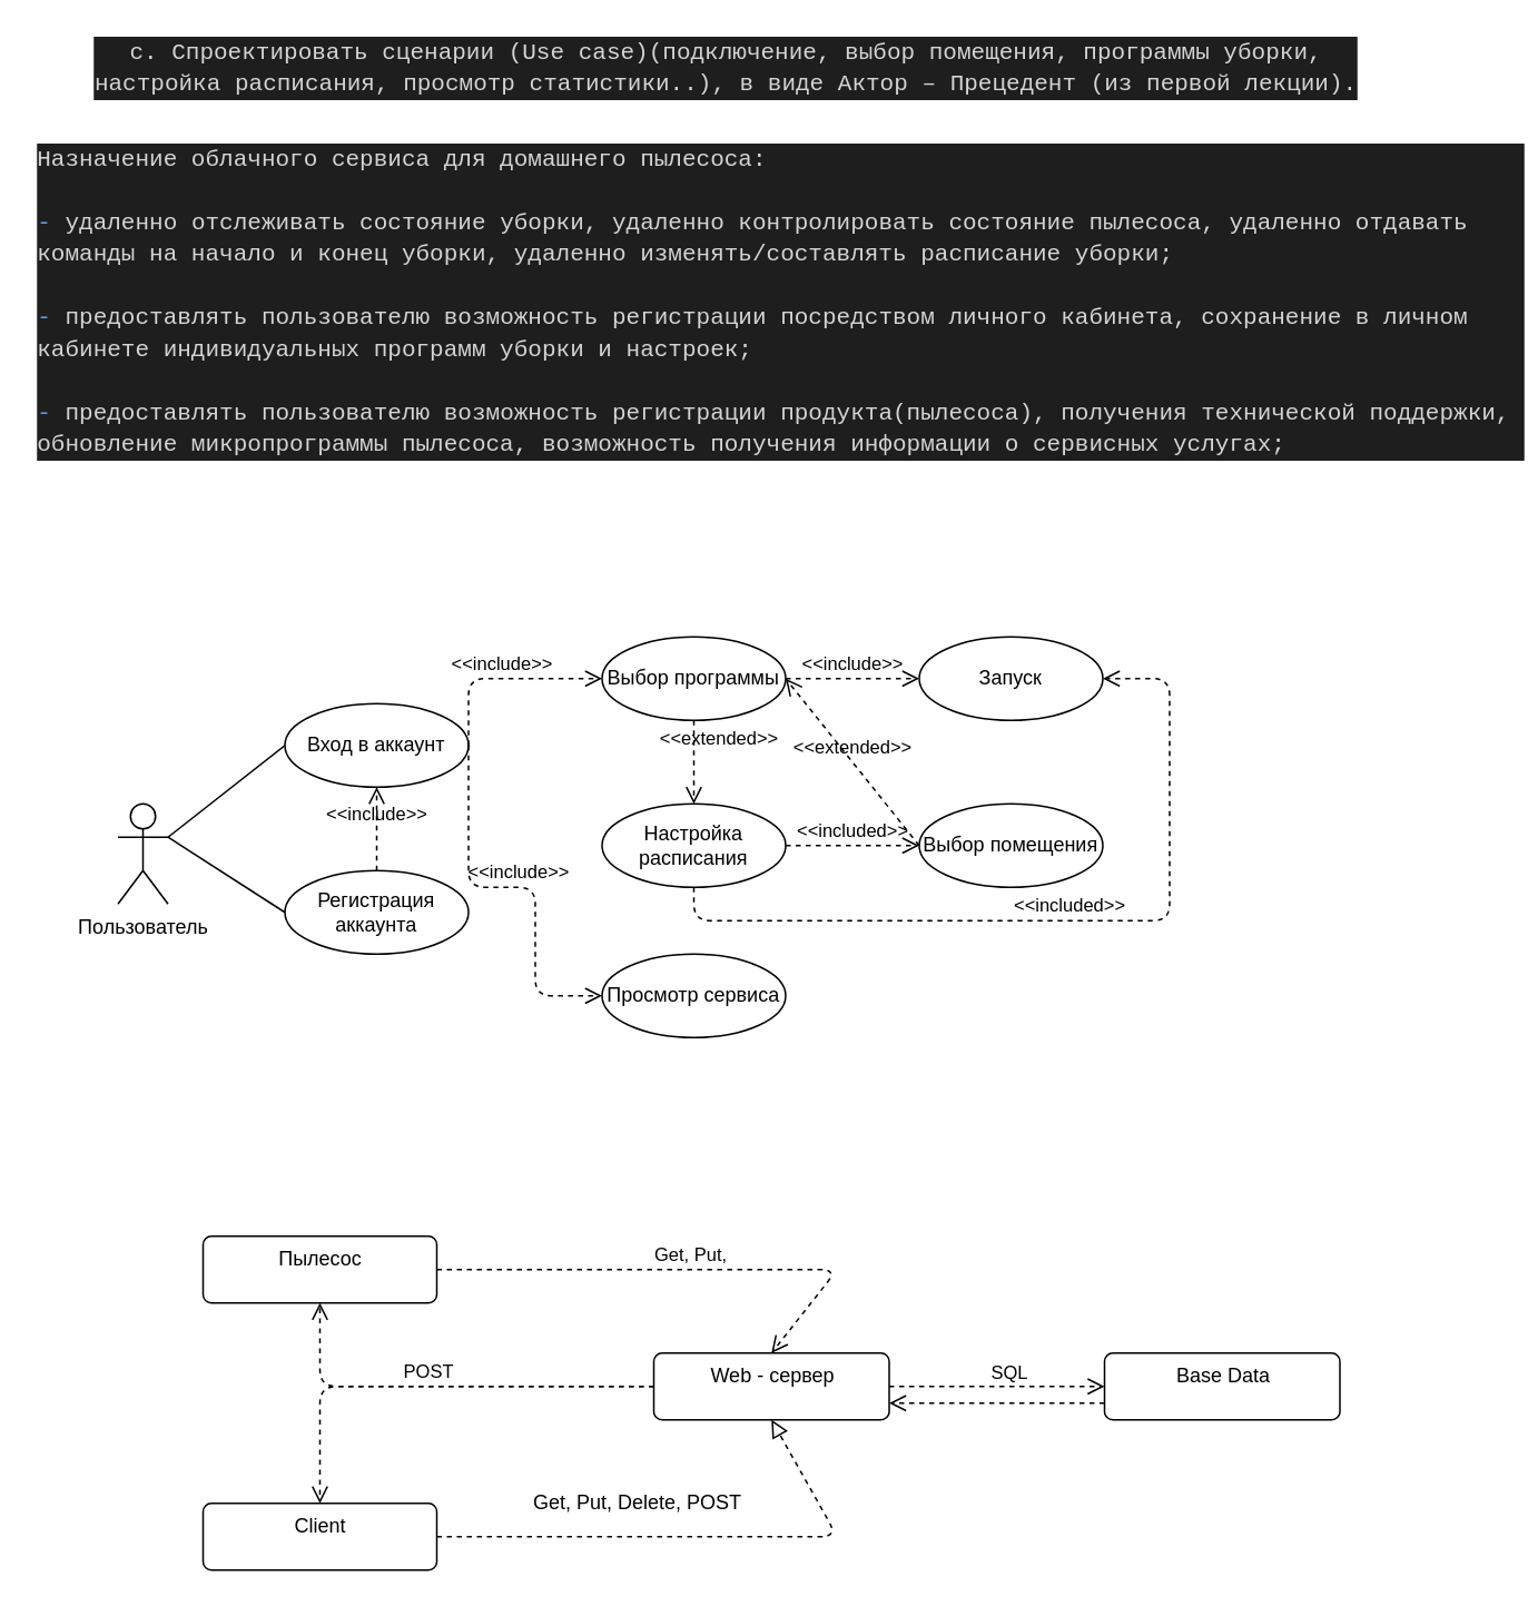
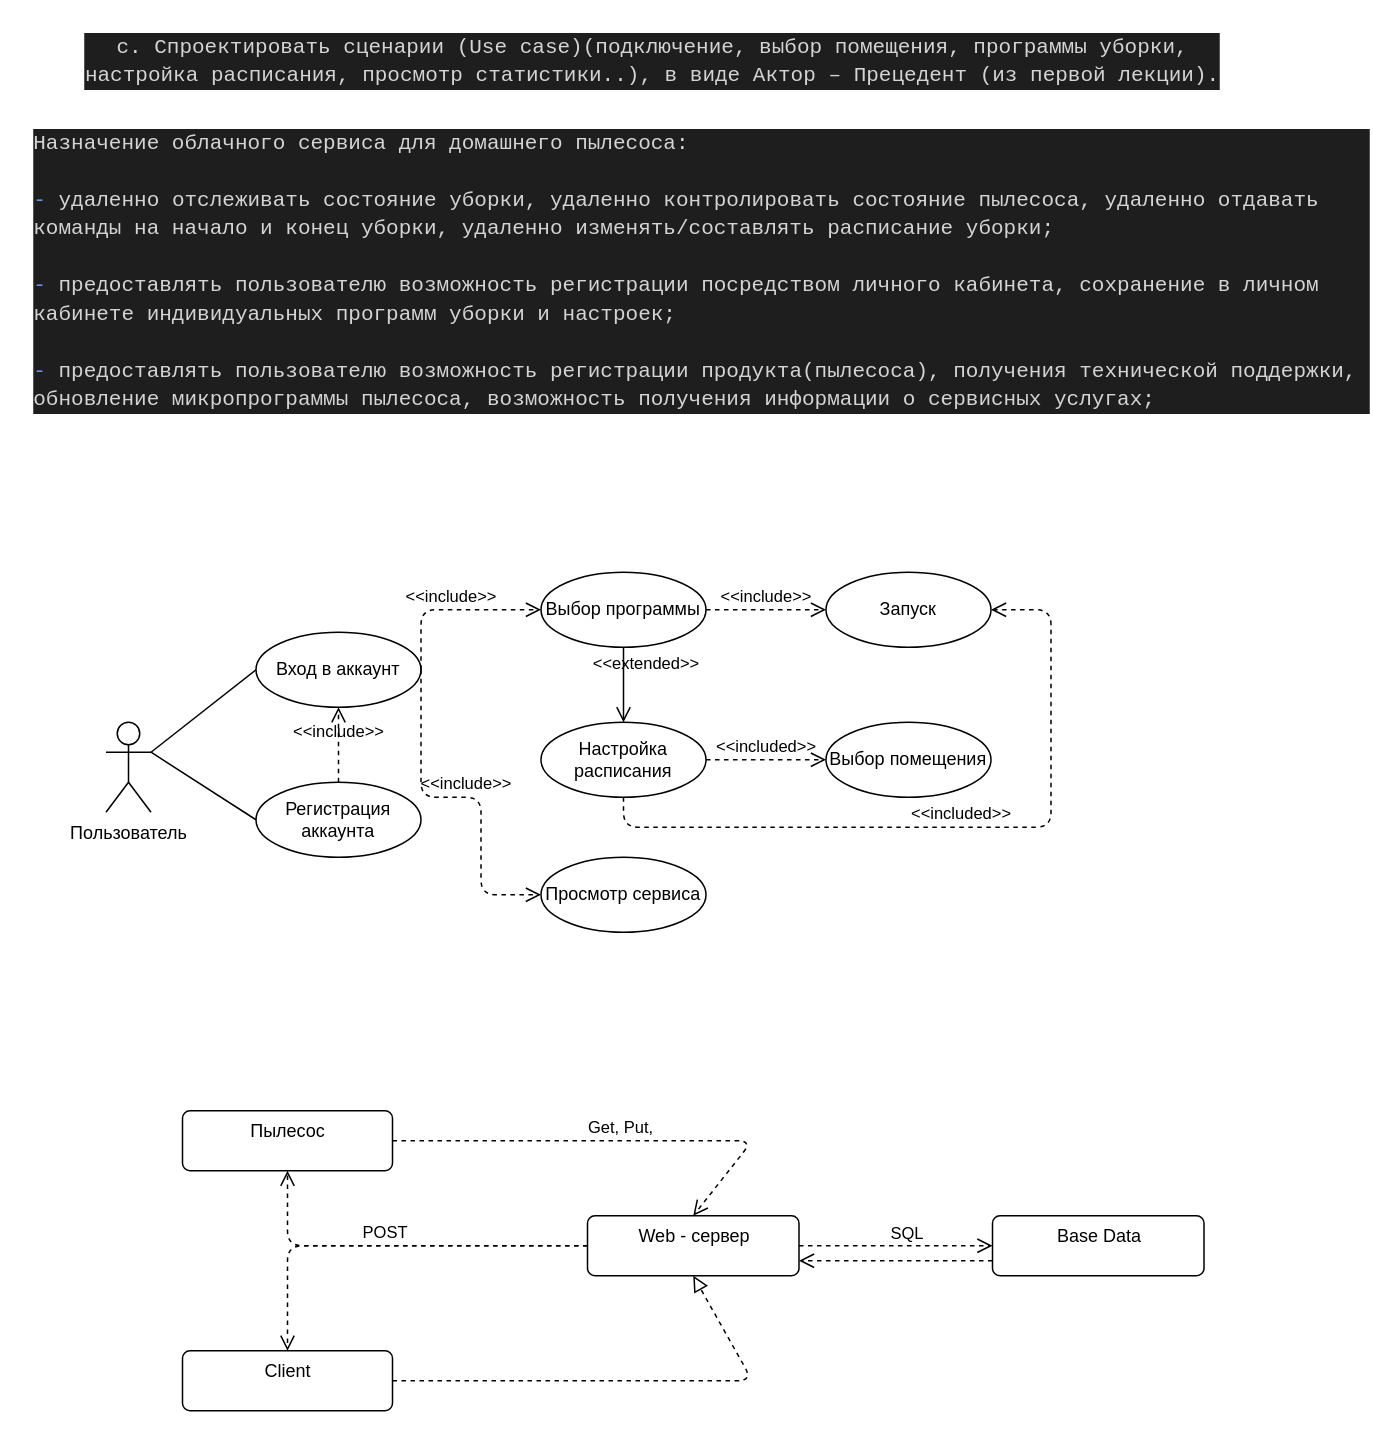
  <mxCell id="0" />
  <mxCell id="1" parent="0" />
  <mxCell id="2" value="&lt;div style=&quot;color: rgb(212 , 212 , 212) ; background-color: rgb(30 , 30 , 30) ; font-family: &amp;#34;consolas&amp;#34; , &amp;#34;courier new&amp;#34; , monospace ; font-size: 14px ; line-height: 19px&quot;&gt;&lt;div&gt;c. Спроектировать сценарии (Use case)(подключение, выбор помещения, программы уборки, &lt;/div&gt;&lt;div&gt;настройка расписания, просмотр статистики..), в виде Актор – Прецедент (из первой лекции).&lt;/div&gt;&lt;/div&gt;" style="text;html=1;align=center;verticalAlign=middle;resizable=0;points=[];autosize=1;strokeColor=none;fillColor=none;" vertex="1" parent="1"><mxGeometry x="79" width="710" height="40" as="geometry" y="20" /></mxCell>
  <mxCell id="3" value="Пользователь" style="shape=umlActor;verticalLabelPosition=bottom;verticalAlign=top;html=1;" vertex="1" parent="1"><mxGeometry x="70" y="481" width="30" height="60" as="geometry" /></mxCell>
  <mxCell id="4" value="Запуск" style="ellipse;whiteSpace=wrap;html=1;" vertex="1" parent="1"><mxGeometry x="550" y="381" width="110" height="50" as="geometry" /></mxCell>
  <mxCell id="5" value="Выбор программы" style="ellipse;whiteSpace=wrap;html=1;" vertex="1" parent="1"><mxGeometry x="360" y="381" width="110" height="50" as="geometry" /></mxCell>
  <mxCell id="6" value="Выбор помещения" style="ellipse;whiteSpace=wrap;html=1;" vertex="1" parent="1"><mxGeometry x="550" y="481" width="110" height="50" as="geometry" /></mxCell>
  <mxCell id="7" value="Настройка расписания" style="ellipse;whiteSpace=wrap;html=1;" vertex="1" parent="1"><mxGeometry x="360" y="481" width="110" height="50" as="geometry" /></mxCell>
  <mxCell id="8" value="Просмотр сервиса" style="ellipse;whiteSpace=wrap;html=1;" vertex="1" parent="1"><mxGeometry x="360" y="571" width="110" height="50" as="geometry" /></mxCell>
  <mxCell id="9" value="Регистрация аккаунта" style="ellipse;whiteSpace=wrap;html=1;" vertex="1" parent="1"><mxGeometry x="170" y="521" width="110" height="50" as="geometry" /></mxCell>
  <mxCell id="10" value="Вход в аккаунт" style="ellipse;whiteSpace=wrap;html=1;" vertex="1" parent="1"><mxGeometry x="170" y="421" width="110" height="50" as="geometry" /></mxCell>
  <mxCell id="11" value="" style="endArrow=none;html=1;exitX=1;exitY=0.333;exitDx=0;exitDy=0;exitPerimeter=0;entryX=0;entryY=0.5;entryDx=0;entryDy=0;" edge="1" parent="1" source="3" target="9"><mxGeometry width="50" height="50" relative="1" as="geometry"><mxPoint x="370" y="471" as="sourcePoint" /><mxPoint x="420" y="421" as="targetPoint" /></mxGeometry></mxCell>
  <mxCell id="12" value="" style="endArrow=none;html=1;entryX=0;entryY=0.5;entryDx=0;entryDy=0;" edge="1" parent="1" target="10"><mxGeometry width="50" height="50" relative="1" as="geometry"><mxPoint x="100" y="501" as="sourcePoint" /><mxPoint x="420" y="421" as="targetPoint" /></mxGeometry></mxCell>
  <mxCell id="13" value="&amp;lt;&amp;lt;include&amp;gt;&amp;gt;" style="endArrow=open;startArrow=none;endFill=0;startFill=0;endSize=8;html=1;verticalAlign=bottom;dashed=1;labelBackgroundColor=none;exitX=0.5;exitY=0;exitDx=0;exitDy=0;entryX=0.5;entryY=1;entryDx=0;entryDy=0;" edge="1" parent="1" source="9" target="10"><mxGeometry width="160" relative="1" as="geometry"><mxPoint x="320" y="451" as="sourcePoint" /><mxPoint x="480" y="451" as="targetPoint" /></mxGeometry></mxCell>
  <mxCell id="14" value="&amp;lt;&amp;lt;include&amp;gt;&amp;gt;" style="endArrow=open;startArrow=none;endFill=0;startFill=0;endSize=8;html=1;verticalAlign=bottom;dashed=1;labelBackgroundColor=none;exitX=1;exitY=0.5;exitDx=0;exitDy=0;entryX=0;entryY=0.5;entryDx=0;entryDy=0;" edge="1" parent="1" source="10" target="5"><mxGeometry width="160" relative="1" as="geometry"><mxPoint x="320" y="451" as="sourcePoint" /><mxPoint x="480" y="451" as="targetPoint" /><Array as="points"><mxPoint x="280" y="406" /></Array></mxGeometry></mxCell>
  <mxCell id="15" value="&amp;lt;&amp;lt;include&amp;gt;&amp;gt;" style="endArrow=open;startArrow=none;endFill=0;startFill=0;endSize=8;html=1;verticalAlign=bottom;dashed=1;labelBackgroundColor=none;entryX=0;entryY=0.5;entryDx=0;entryDy=0;exitX=1;exitY=0.5;exitDx=0;exitDy=0;" edge="1" parent="1" source="5" target="4"><mxGeometry width="160" relative="1" as="geometry"><mxPoint x="320" y="451" as="sourcePoint" /><mxPoint x="480" y="451" as="targetPoint" /></mxGeometry></mxCell>
  <mxCell id="16" value="&amp;lt;&amp;lt;include&amp;gt;&amp;gt;" style="endArrow=open;startArrow=none;endFill=0;startFill=0;endSize=8;html=1;verticalAlign=bottom;dashed=1;labelBackgroundColor=none;exitX=1;exitY=0.5;exitDx=0;exitDy=0;entryX=0;entryY=0.5;entryDx=0;entryDy=0;" edge="1" parent="1" source="10" target="8"><mxGeometry width="160" relative="1" as="geometry"><mxPoint x="320" y="451" as="sourcePoint" /><mxPoint x="480" y="451" as="targetPoint" /><Array as="points"><mxPoint x="280" y="531" /><mxPoint x="320" y="531" /><mxPoint x="320" y="596" /></Array></mxGeometry></mxCell>
- <mxCell id="17" value="&amp;lt;&amp;lt;extended&amp;gt;&amp;gt;" style="endArrow=open;startArrow=none;endFill=0;startFill=0;endSize=8;html=1;verticalAlign=bottom;dashed=1;labelBackgroundColor=none;exitX=0.5;exitY=1;exitDx=0;exitDy=0;entryX=0.5;entryY=0;entryDx=0;entryDy=0;" edge="1" parent="1" source="5" target="7"><mxGeometry x="-0.2" y="15" width="160" relative="1" as="geometry"><mxPoint x="320" y="451" as="sourcePoint" /><mxPoint x="480" y="451" as="targetPoint" /><mxPoint as="offset" /></mxGeometry></mxCell>
- <mxCell id="18" value="&amp;lt;&amp;lt;extended&amp;gt;&amp;gt;" style="endArrow=open;startArrow=none;endFill=0;startFill=0;endSize=8;html=1;verticalAlign=bottom;dashed=1;labelBackgroundColor=none;exitX=0;exitY=0.5;exitDx=0;exitDy=0;entryX=1;entryY=0.5;entryDx=0;entryDy=0;" edge="1" parent="1" source="6" target="5"><mxGeometry width="160" relative="1" as="geometry"><mxPoint x="320" y="451" as="sourcePoint" /><mxPoint x="480" y="451" as="targetPoint" /><Array as="points" /></mxGeometry></mxCell>
+ <mxCell id="17" value="&amp;lt;&amp;lt;extended&amp;gt;&amp;gt;" style="endArrow=open;startArrow=none;endFill=0;startFill=0;endSize=8;html=1;verticalAlign=bottom;dashed=0;labelBackgroundColor=none;exitX=0.5;exitY=1;exitDx=0;exitDy=0;entryX=0.5;entryY=0;entryDx=0;entryDy=0;" edge="1" parent="1" source="5" target="7"><mxGeometry x="-0.2" y="15" width="160" relative="1" as="geometry"><mxPoint x="320" y="451" as="sourcePoint" /><mxPoint x="480" y="451" as="targetPoint" /><mxPoint as="offset" /></mxGeometry></mxCell>
  <mxCell id="19" value="&amp;lt;&amp;lt;included&amp;gt;&amp;gt;" style="endArrow=open;startArrow=none;endFill=0;startFill=0;endSize=8;html=1;verticalAlign=bottom;dashed=1;labelBackgroundColor=none;exitX=1;exitY=0.5;exitDx=0;exitDy=0;entryX=0;entryY=0.5;entryDx=0;entryDy=0;" edge="1" parent="1" source="7" target="6"><mxGeometry width="160" relative="1" as="geometry"><mxPoint x="320" y="451" as="sourcePoint" /><mxPoint x="480" y="451" as="targetPoint" /></mxGeometry></mxCell>
  <mxCell id="20" value="&amp;lt;&amp;lt;included&amp;gt;&amp;gt;" style="endArrow=open;startArrow=none;endFill=0;startFill=0;endSize=8;html=1;verticalAlign=bottom;dashed=1;labelBackgroundColor=none;exitX=0.5;exitY=1;exitDx=0;exitDy=0;entryX=1;entryY=0.5;entryDx=0;entryDy=0;" edge="1" parent="1" source="7" target="4"><mxGeometry width="160" relative="1" as="geometry"><mxPoint x="320" y="451" as="sourcePoint" /><mxPoint x="530" y="581" as="targetPoint" /><Array as="points"><mxPoint x="415" y="551" /><mxPoint x="700" y="551" /><mxPoint x="700" y="406" /></Array></mxGeometry></mxCell>
  <mxCell id="21" value="&lt;div style=&quot;color: rgb(212 , 212 , 212) ; background-color: rgb(30 , 30 , 30) ; font-family: &amp;#34;consolas&amp;#34; , &amp;#34;courier new&amp;#34; , monospace ; font-size: 14px ; line-height: 19px&quot;&gt;&lt;div&gt;Назначение облачного сервиса для домашнего пылесоса:&lt;/div&gt;&lt;br&gt;&lt;div&gt;&lt;span style=&quot;color: #6796e6&quot;&gt;-&lt;/span&gt; удаленно отслеживать состояние уборки, удаленно контролировать состояние пылесоса, удаленно отдавать&amp;nbsp;&lt;/div&gt;&lt;div&gt;команды на начало и конец уборки, удаленно изменять/составлять расписание уборки;&lt;/div&gt;&lt;br&gt;&lt;div&gt;&lt;span style=&quot;color: #6796e6&quot;&gt;-&lt;/span&gt; предоставлять пользователю возможность регистрации посредством личного кабинета, сохранение в личном&amp;nbsp;&lt;/div&gt;&lt;div&gt;кабинете индивидуальных программ уборки и настроек;&lt;/div&gt;&lt;br&gt;&lt;div&gt;&lt;span style=&quot;color: #6796e6&quot;&gt;-&lt;/span&gt; предоставлять пользователю возможность регистрации продукта(пылесоса), получения технической поддержки,&amp;nbsp;&lt;/div&gt;&lt;div&gt;обновление микропрограммы пылесоса, возможность получения информации о сервисных услугах;&lt;/div&gt;&lt;/div&gt;" style="text;html=1;align=left;verticalAlign=middle;resizable=0;points=[];autosize=1;strokeColor=none;fillColor=none;" vertex="1" parent="1"><mxGeometry y="80" width="830" height="200" as="geometry" x="20" /></mxCell>
  <mxCell id="22" value="Client" style="html=1;align=center;verticalAlign=top;rounded=1;absoluteArcSize=1;arcSize=10;dashed=0;" vertex="1" parent="1"><mxGeometry x="121" y="900" width="140" height="40" as="geometry" /></mxCell>
  <mxCell id="23" value="Пылесос" style="html=1;align=center;verticalAlign=top;rounded=1;absoluteArcSize=1;arcSize=10;dashed=0;" vertex="1" parent="1"><mxGeometry x="121" y="740" width="140" height="40" as="geometry" /></mxCell>
  <mxCell id="24" value="Web - сервер" style="html=1;align=center;verticalAlign=top;rounded=1;absoluteArcSize=1;arcSize=10;dashed=0;" vertex="1" parent="1"><mxGeometry x="391" y="810" width="141" height="40" as="geometry" /></mxCell>
  <mxCell id="25" value="" style="endArrow=block;startArrow=none;endFill=0;startFill=0;endSize=8;html=1;verticalAlign=bottom;dashed=1;labelBackgroundColor=none;exitX=1;exitY=0.5;exitDx=0;exitDy=0;entryX=0.5;entryY=1;entryDx=0;entryDy=0;" edge="1" parent="1" source="22" target="24"><mxGeometry width="160" relative="1" as="geometry"><mxPoint x="111" y="850" as="sourcePoint" /><mxPoint x="271" y="850" as="targetPoint" /><Array as="points"><mxPoint x="501" y="920" /></Array></mxGeometry></mxCell>
- <mxCell id="26" value="Get, Put, Delete, POST" style="text;html=1;align=center;verticalAlign=middle;resizable=0;points=[];autosize=1;strokeColor=none;fillColor=none;" vertex="1" parent="1"><mxGeometry x="311" y="890" width="140" height="20" as="geometry" /></mxCell>
  <mxCell id="27" value="Get, Put," style="endArrow=open;startArrow=none;endFill=0;startFill=0;endSize=8;html=1;verticalAlign=bottom;dashed=1;labelBackgroundColor=none;exitX=1;exitY=0.5;exitDx=0;exitDy=0;entryX=0.5;entryY=0;entryDx=0;entryDy=0;" edge="1" parent="1" source="23" target="24"><mxGeometry width="160" relative="1" as="geometry"><mxPoint x="111" y="850" as="sourcePoint" /><mxPoint x="271" y="850" as="targetPoint" /><Array as="points"><mxPoint x="501" y="760" /></Array></mxGeometry></mxCell>
  <mxCell id="28" value="" style="endArrow=open;startArrow=none;endFill=0;startFill=0;endSize=8;html=1;verticalAlign=bottom;dashed=1;labelBackgroundColor=none;exitX=0;exitY=0.5;exitDx=0;exitDy=0;entryX=0.5;entryY=1;entryDx=0;entryDy=0;" edge="1" parent="1" source="24" target="23"><mxGeometry width="160" relative="1" as="geometry"><mxPoint x="111" y="850" as="sourcePoint" /><mxPoint x="271" y="850" as="targetPoint" /><Array as="points"><mxPoint x="191" y="830" /></Array></mxGeometry></mxCell>
  <mxCell id="29" value="POST" style="endArrow=open;startArrow=none;endFill=0;startFill=0;endSize=8;html=1;verticalAlign=bottom;dashed=1;labelBackgroundColor=none;exitX=0;exitY=0.5;exitDx=0;exitDy=0;entryX=0.5;entryY=0;entryDx=0;entryDy=0;" edge="1" parent="1" source="24" target="22"><mxGeometry width="160" relative="1" as="geometry"><mxPoint x="111" y="850" as="sourcePoint" /><mxPoint x="271" y="850" as="targetPoint" /><Array as="points"><mxPoint x="191" y="830" /></Array></mxGeometry></mxCell>
  <mxCell id="30" value="Base Data" style="html=1;align=center;verticalAlign=top;rounded=1;absoluteArcSize=1;arcSize=10;dashed=0;" vertex="1" parent="1"><mxGeometry x="661" y="810" width="141" height="40" as="geometry" /></mxCell>
  <mxCell id="31" value="" style="endArrow=open;startArrow=none;endFill=0;startFill=0;endSize=8;html=1;verticalAlign=bottom;dashed=1;labelBackgroundColor=none;exitX=1;exitY=0.5;exitDx=0;exitDy=0;entryX=0;entryY=0.5;entryDx=0;entryDy=0;" edge="1" parent="1" source="24" target="30"><mxGeometry width="160" relative="1" as="geometry"><mxPoint x="291" y="850" as="sourcePoint" /><mxPoint x="451" y="850" as="targetPoint" /></mxGeometry></mxCell>
  <mxCell id="32" value="SQL" style="edgeLabel;html=1;align=center;verticalAlign=middle;resizable=0;points=[];" vertex="1" connectable="0" parent="31"><mxGeometry x="0.348" y="1" relative="1" as="geometry"><mxPoint x="-16" y="-8" as="offset" /></mxGeometry></mxCell>
  <mxCell id="33" value="" style="endArrow=open;startArrow=none;endFill=0;startFill=0;endSize=8;html=1;verticalAlign=bottom;dashed=1;labelBackgroundColor=none;exitX=0;exitY=0.75;exitDx=0;exitDy=0;entryX=1;entryY=0.75;entryDx=0;entryDy=0;" edge="1" parent="1" source="30" target="24"><mxGeometry width="160" relative="1" as="geometry"><mxPoint x="291" y="850" as="sourcePoint" /><mxPoint x="451" y="850" as="targetPoint" /></mxGeometry></mxCell>
